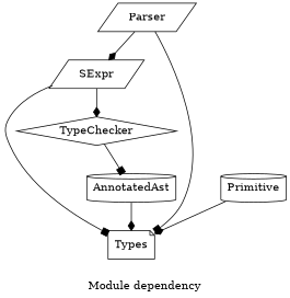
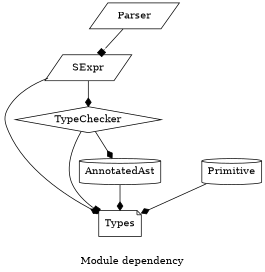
  digraph {
    label="Module dependency"
    node [shape=parallelogram]
    edge [arrowhead=diamond]
    n1 [label=Parser]
    n2 [label=SExpr]
    n3 [label=Types shape=note]
    n4 [label=TypeChecker shape=diamond]
    n5 [label=AnnotatedAst shape=cylinder]
    n6 [label=Primitive shape=cylinder]
-   n1 -> n2
-   n2 -> n3 [arrowhead=box]
+   n1 -> n2 [arrowhead=box]
+   n2 -> n3
    n2 -> n4
-   n1 -> n3 [arrowhead=box]
-   n4 -> n5 [arrowhead=box]
+   n4 -> n3 [arrowhead=box]
+   n4 -> n5
    n5 -> n3
    n6 -> n3
  }
